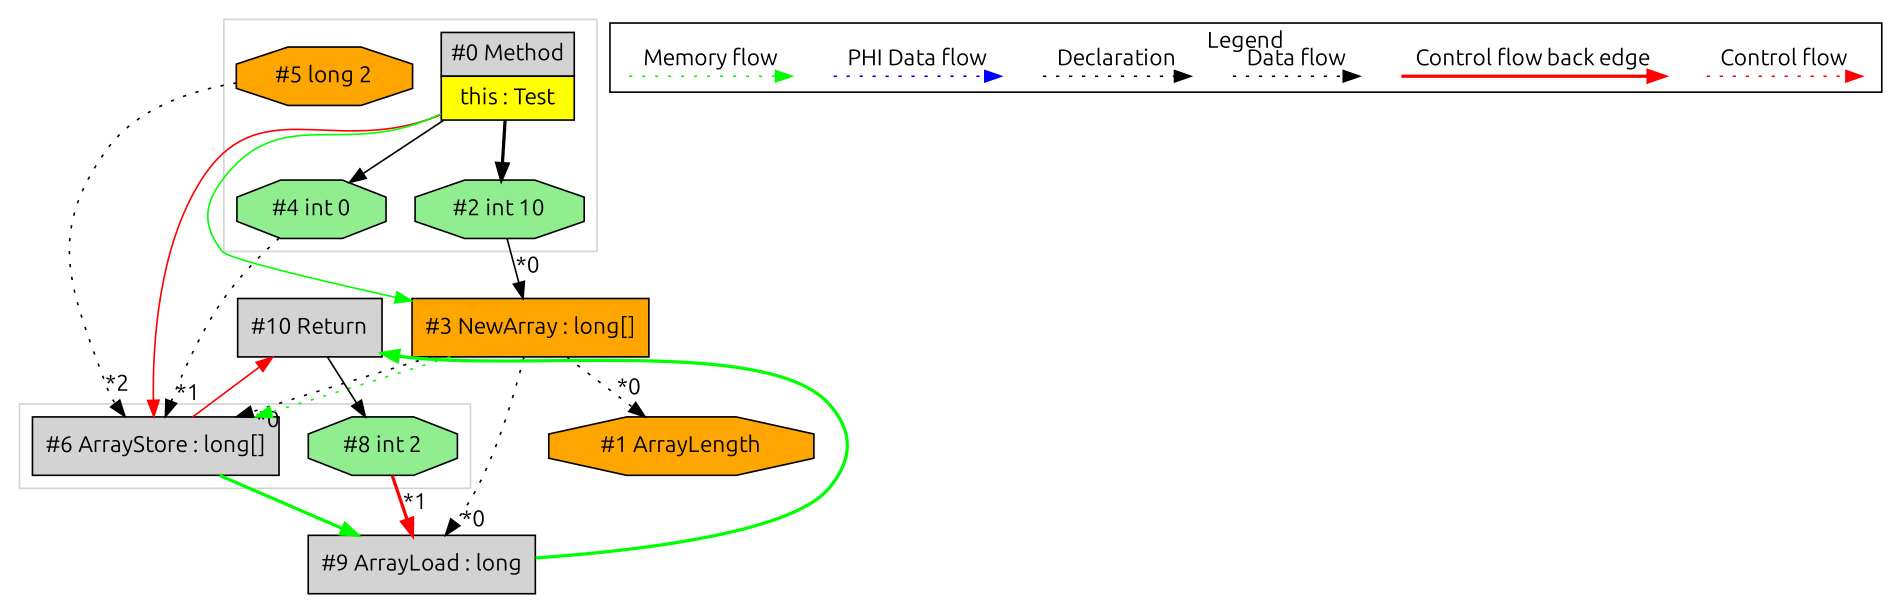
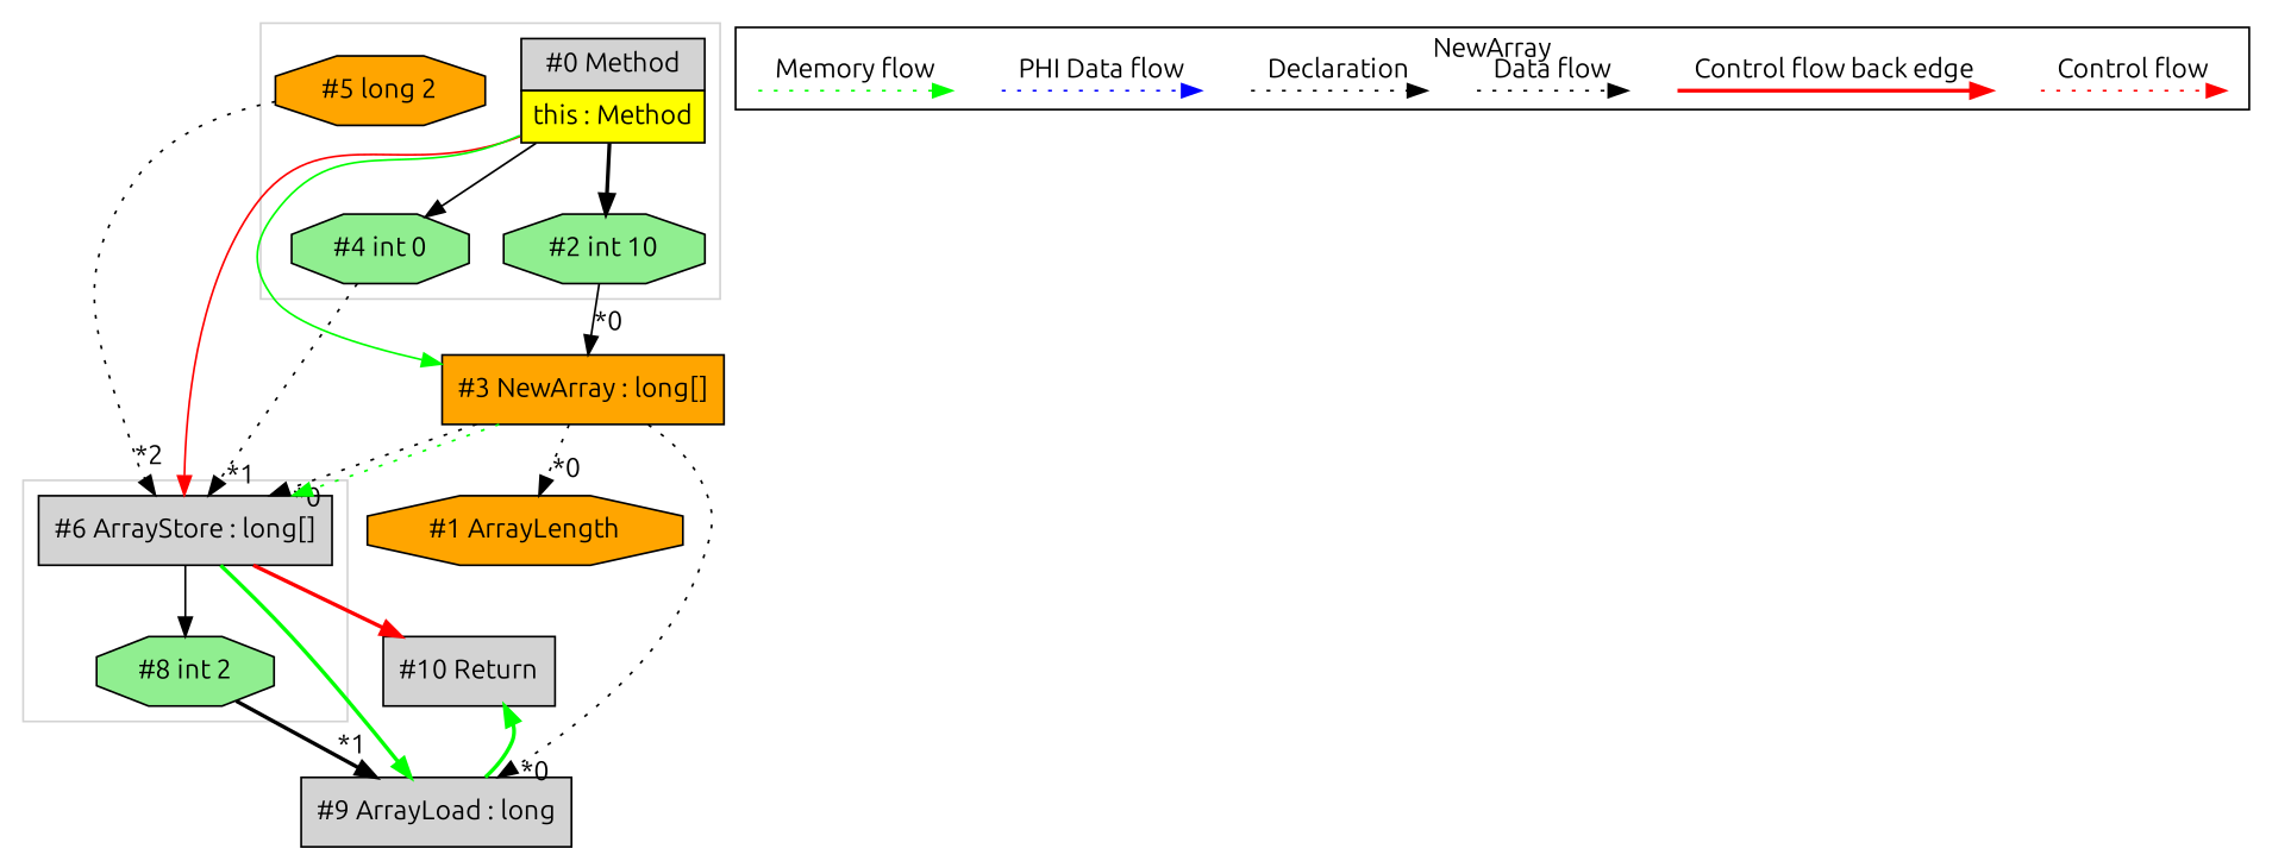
  digraph {
    fontname=Ubuntu
    ordering=in
    node [fontname=Ubuntu shape=point style=invis]
    edge [fontname=Ubuntu style=dotted labeldistance=2]
-   n1 [fillcolor=lightgrey label=<<table border="0" cellborder="1" cellspacing="0" cellpadding="5"><tr><td colspan="1">#0 Method</td></tr><tr><td port="prj1" bgcolor="yellow">this : Test</td></tr></table>> margin=0 shape=none style=filled]
+   n1 [fillcolor=lightgrey label=<<table border="0" cellborder="1" cellspacing="0" cellpadding="5"><tr><td colspan="1">#0 Method</td></tr><tr><td port="prj1" bgcolor="yellow">this : Method</td></tr></table>> margin=0 shape=none style=filled]
    n2 [fillcolor=orange label="#5 long 2" shape=octagon style=filled]
    n3 [fillcolor=lightgreen label="#4 int 0" shape=octagon style=filled]
    n4 [fillcolor=lightgreen label="#2 int 10" shape=octagon style=filled]
    n5 [fillcolor=lightgrey label="#6 ArrayStore : long[]" shape=box style=filled]
    n6 [fillcolor=lightgreen label="#8 int 2" shape=octagon style=filled]
    c0
    c1
    c2
    c3
    d0
    d1
    d2
    d3
    d4
    d5
    d6
    d7
    n19 [fillcolor=orange label="#3 NewArray : long[]" shape=box style=filled]
    n20 [fillcolor=lightgrey label="#9 ArrayLoad : long" shape=box style=filled]
    n21 [fillcolor=lightgrey label="#10 Return" shape=box style=filled]
    n22 [fillcolor=orange label="#1 ArrayLength" shape=octagon style=filled]
    subgraph cluster_1 {
      color=lightgray
      n1
      n2
      n3
      n4
    }
    subgraph cluster_2 {
      color=lightgray
      n5
      n6
    }
    subgraph cluster_3 {
-     label=Legend
+     label=NewArray
      subgraph sub_4 {
        label=Legend
        rank=same
        c0
        c1
        c2
        c3
        d0
        d1
        d2
        d3
        d4
        d5
        d6
        d7
      }
    }
    n1 -> n3 [style=solid labeldistance=""]
    n1 -> n4 [style=bold labeldistance=""]
    n1 -> n5 [color=red fontcolor=red style=solid]
    n1 -> n19 [color=green constraint=false style=solid]
    n2 -> n5 [headlabel="*2"]
    n3 -> n5 [headlabel="*1"]
    n4 -> n19 [headlabel="*0" style=solid]
-   n21 -> n6 [style=solid labeldistance=""]
+   n5 -> n6 [style=solid labeldistance=""]
    n5 -> n20 [color=green constraint=false style=bold]
-   n5 -> n21 [color=red fontcolor=red style=solid]
-   n6 -> n20 [headlabel="*1" style=bold color=red]
+   n5 -> n21 [color=red fontcolor=red style=bold]
+   n6 -> n20 [headlabel="*1" style=bold]
    c0 -> c1 [color=red label="Control flow" labeldistance=""]
    c2 -> c3 [color=red label="Control flow back edge" style=bold labeldistance=""]
    d0 -> d1 [label="Data flow" labeldistance=""]
    d2 -> d3 [label=Declaration labeldistance=""]
    d4 -> d5 [color=blue label="PHI Data flow" labeldistance=""]
    d6 -> d7 [color=green label="Memory flow" labeldistance=""]
    n19 -> n5 [headlabel="*0"]
    n19 -> n5 [color=green constraint=false]
    n19 -> n20 [headlabel="*0"]
    n19 -> n22 [headlabel="*0"]
    n20 -> n21 [color=green constraint=false style=bold]
  }
